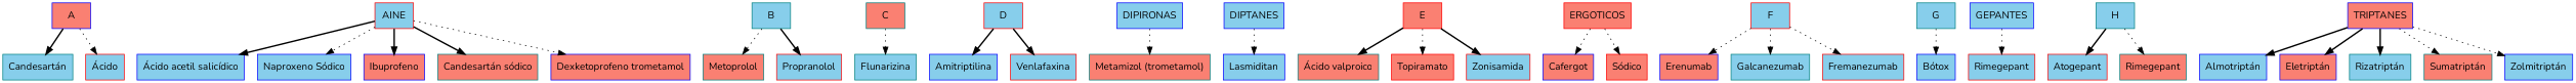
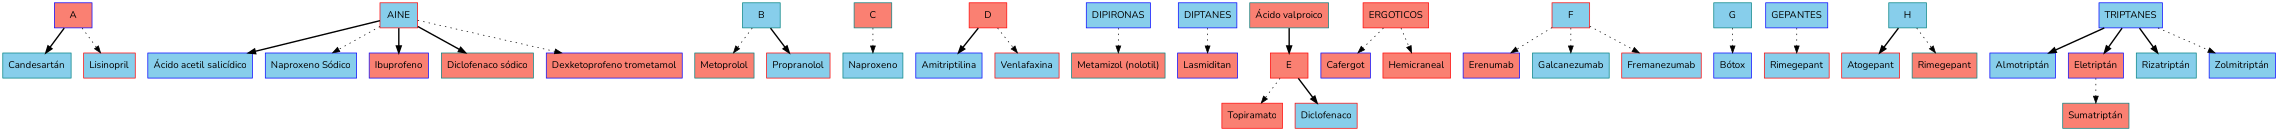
  digraph {
    fontname=Nunito
    node [color=blue fillcolor=skyblue fontname=Nunito shape=box style=filled]
    edge [fontname=Nunito style=dotted]
    n1 [fillcolor=salmon label=A]
    n2 [color=teal label="Candesartán"]
-   n3 [color=red label="Ácido"]
+   n3 [color=red label=Lisinopril]
    n4 [color=red label=AINE]
    n5 [label="Ácido acetil salicídico"]
    n6 [label="Naproxeno Sódico"]
    n7 [fillcolor=salmon label=Ibuprofeno]
-   n8 [color=teal fillcolor=salmon label="Candesartán sódico"]
+   n8 [color=teal fillcolor=salmon label="Diclofenaco sódico"]
    n9 [fillcolor=salmon label="Dexketoprofeno trometamol"]
    n10 [color=teal label=B]
    n11 [color=teal fillcolor=salmon label=Metoprolol]
    n12 [color=red label=Propranolol]
    n13 [color=teal fillcolor=salmon label=C]
-   n14 [color=teal label=Flunarizina]
-   n15 [color=red label=D]
+   n14 [color=teal label=Naproxeno]
+   n15 [color=red fillcolor=salmon label=D]
    n16 [label=Amitriptilina]
    n17 [color=red label=Venlafaxina]
    n18 [label=DIPIRONAS]
-   n19 [color=teal fillcolor=salmon label="Metamizol (trometamol)"]
+   n19 [color=teal fillcolor=salmon label="Metamizol (nolotil)"]
    n20 [label=DIPTANES]
-   n21 [label=Lasmiditan]
+   n21 [fillcolor=salmon label=Lasmiditan]
    n22 [color=red fillcolor=salmon label=E]
    n23 [color=teal fillcolor=salmon label="Ácido valproico"]
    n24 [color=red fillcolor=salmon label=Topiramato]
-   n25 [color=red label=Zonisamida]
+   n25 [color=red label=Diclofenaco]
    n26 [color=red fillcolor=salmon label=ERGOTICOS]
    n27 [fillcolor=salmon label=Cafergot]
-   n28 [color=red fillcolor=salmon label="Sódico"]
+   n28 [color=red fillcolor=salmon label=Hemicraneal]
    n29 [color=red label=F]
    n30 [fillcolor=salmon label=Erenumab]
    n31 [color=teal label=Galcanezumab]
    n32 [color=red label=Fremanezumab]
    n33 [color=teal label=G]
    n34 [label="Bótox"]
    n35 [label=GEPANTES]
    n36 [color=red label=Rimegepant]
    n37 [color=teal label=H]
    n38 [color=red label=Atogepant]
    n39 [color=teal fillcolor=salmon label=Rimegepant]
-   n40 [fillcolor=salmon label=TRIPTANES]
+   n40 [label=TRIPTANES]
    n41 [label="Almotriptán"]
    n42 [fillcolor=salmon label="Eletriptán"]
    n43 [color=teal label="Rizatriptán"]
    n44 [color=teal fillcolor=salmon label="Sumatriptán"]
    n45 [label="Zolmitriptán"]
    subgraph sub_1 {
      n1
      n2
      n3
    }
    subgraph sub_2 {
      n4
      n5
      n6
      n7
      n8
      n9
    }
    subgraph sub_3 {
      n10
      n11
      n12
    }
    subgraph sub_4 {
      n13
      n14
    }
    subgraph sub_5 {
      n15
      n16
      n17
    }
    subgraph sub_6 {
      n18
      n19
    }
    subgraph sub_7 {
      n20
      n21
    }
    subgraph sub_8 {
      n22
      n23
      n24
      n25
    }
    subgraph sub_9 {
      n26
      n27
      n28
    }
    subgraph sub_10 {
      n29
      n30
      n31
      n32
    }
    subgraph sub_11 {
      n33
      n34
    }
    subgraph sub_12 {
      n35
      n36
    }
    subgraph sub_13 {
      n37
      n38
      n39
    }
    subgraph sub_14 {
      n40
      n41
      n42
      n43
      n44
      n45
    }
    n1 -> n2 [style=bold]
    n1 -> n3
    n4 -> n5 [style=bold]
    n4 -> n6
    n4 -> n7 [style=bold]
    n4 -> n8 [style=bold]
    n4 -> n9
    n10 -> n11
    n10 -> n12 [style=bold]
    n13 -> n14
    n15 -> n16 [style=bold]
-   n15 -> n17 [style=bold]
+   n15 -> n17
    n18 -> n19
    n20 -> n21
-   n22 -> n23 [style=bold]
+   n23 -> n22 [style=bold]
    n22 -> n24
    n22 -> n25 [style=bold]
    n26 -> n27
    n26 -> n28
    n29 -> n30
    n29 -> n31
    n29 -> n32
    n33 -> n34
    n35 -> n36
    n37 -> n38 [style=bold]
    n37 -> n39
    n40 -> n41 [style=bold]
    n40 -> n42 [style=bold]
    n40 -> n43 [style=bold]
-   n40 -> n44
+   n42 -> n44
    n40 -> n45
  }
